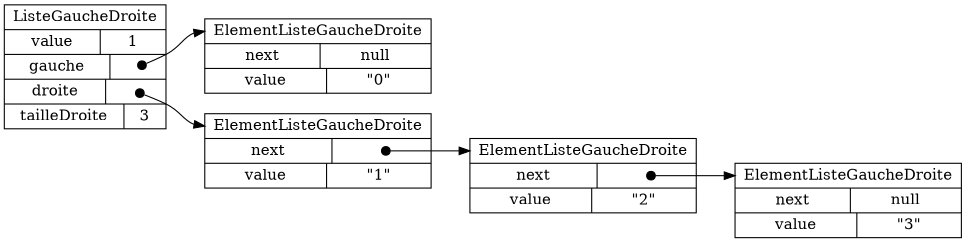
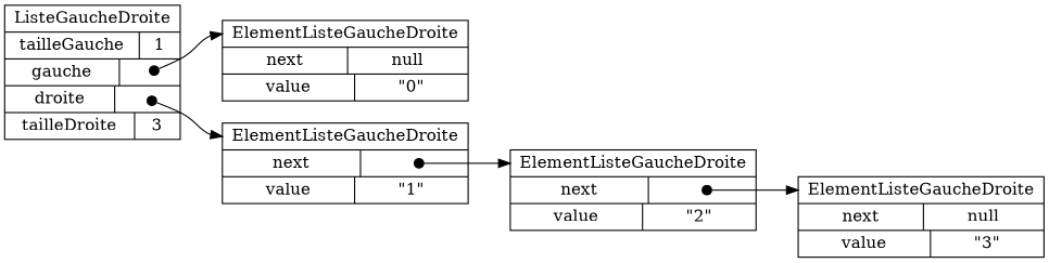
  digraph {
    compound=true
    rankdir=LR
    node [fillcolor=white shape=record style=filled]
    edge [arrowtail=dot dir=both headport=_C tailclip=false tailport="next_next:c"]
-   n1 [label="<_C>ListeGaucheDroite|{value|1}|{gauche|<gauche_gauche>}|{droite|<droite_droite>}|{tailleDroite|3}"]
+   n1 [label="<_C>ListeGaucheDroite|{tailleGauche|1}|{gauche|<gauche_gauche>}|{droite|<droite_droite>}|{tailleDroite|3}"]
    n2 [label="<_C>ElementListeGaucheDroite|{next|null}|{value|\"0\"}"]
    n3 [label="<_C>ElementListeGaucheDroite|{next|<next_next>}|{value|\"1\"}"]
    n4 [label="<_C>ElementListeGaucheDroite|{next|<next_next>}|{value|\"2\"}"]
    n5 [label="<_C>ElementListeGaucheDroite|{next|null}|{value|\"3\"}"]
    n1 -> n2 [tailport="gauche_gauche:c"]
    n1 -> n3 [tailport="droite_droite:c"]
    n3 -> n4
    n4 -> n5
  }
